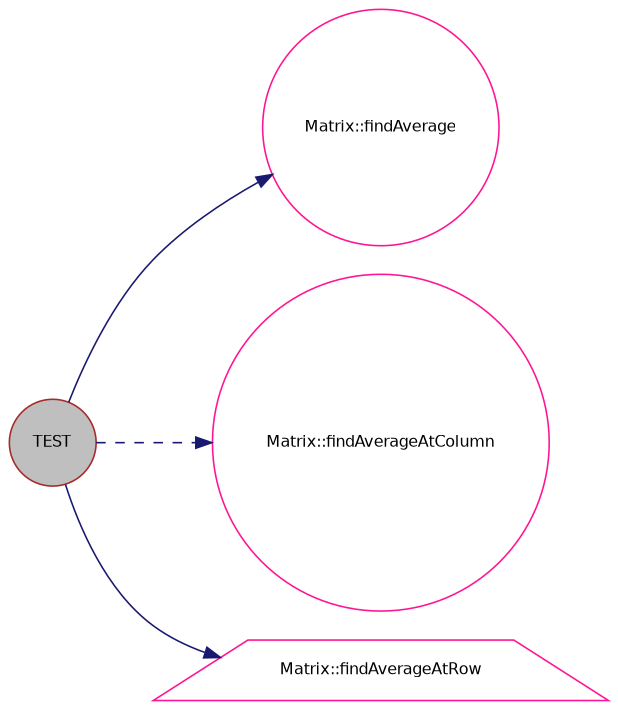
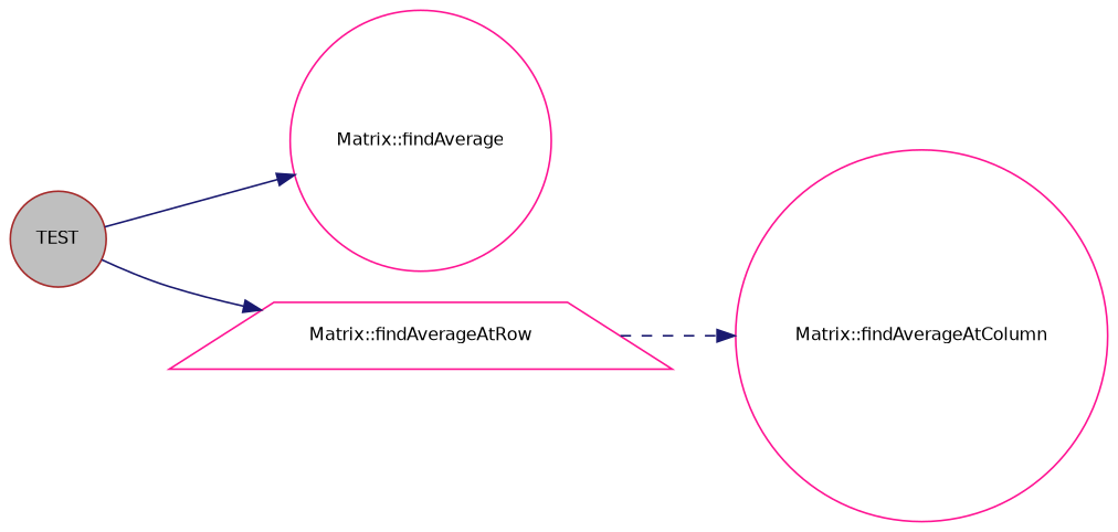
  digraph {
    rankdir=LR
    node [color=deeppink fillcolor=white fontname=Helvetica fontsize=10 shape=circle style=filled]
    edge [color=midnightblue fontname=Helvetica fontsize=10 labelfontname=Helvetica labelfontsize=10 style=solid]
    n1 [color=brown fillcolor=grey75 fontcolor=black height=0.2 label=TEST width=0.4]
    n2 [height=0.2 label="Matrix::findAverage" width=0.4]
    n3 [height=0.2 label="Matrix::findAverageAtColumn" width=0.4]
    n4 [height=0.2 label="Matrix::findAverageAtRow" shape=trapezium width=0.4]
    n1 -> n2
-   n1 -> n3 [style=dashed]
+   n4 -> n3 [style=dashed]
    n1 -> n4
  }
